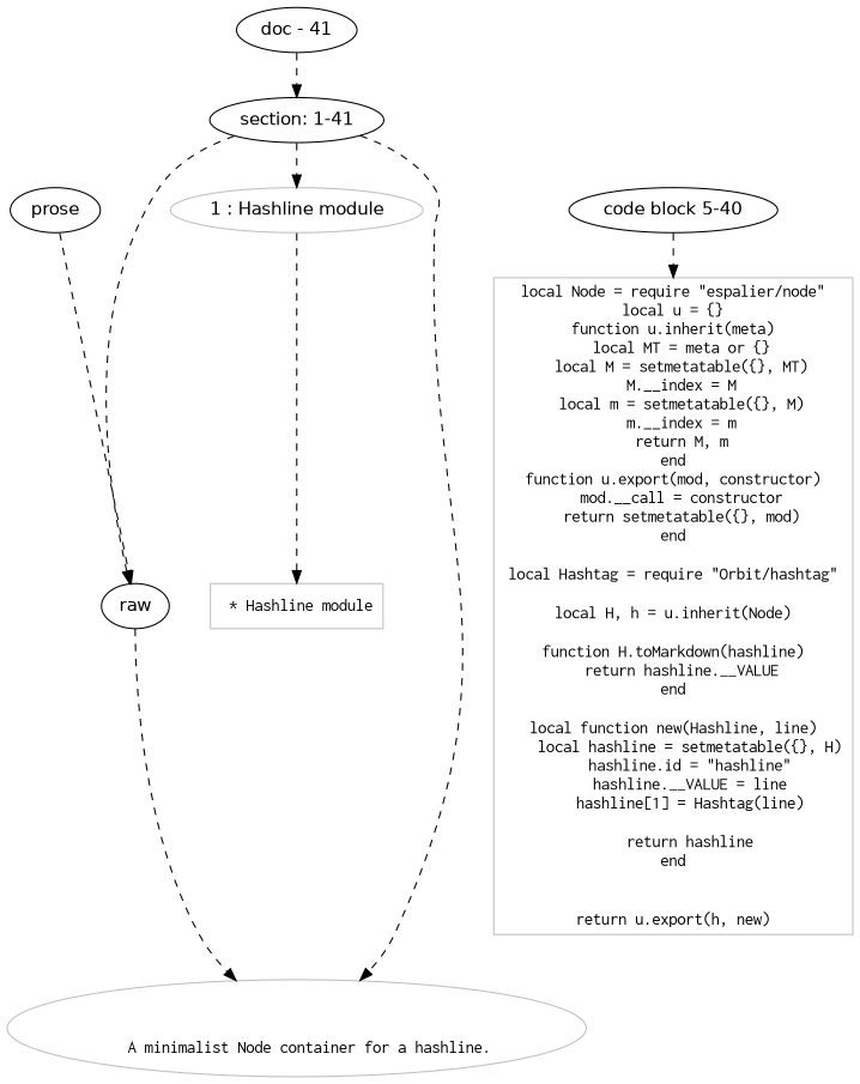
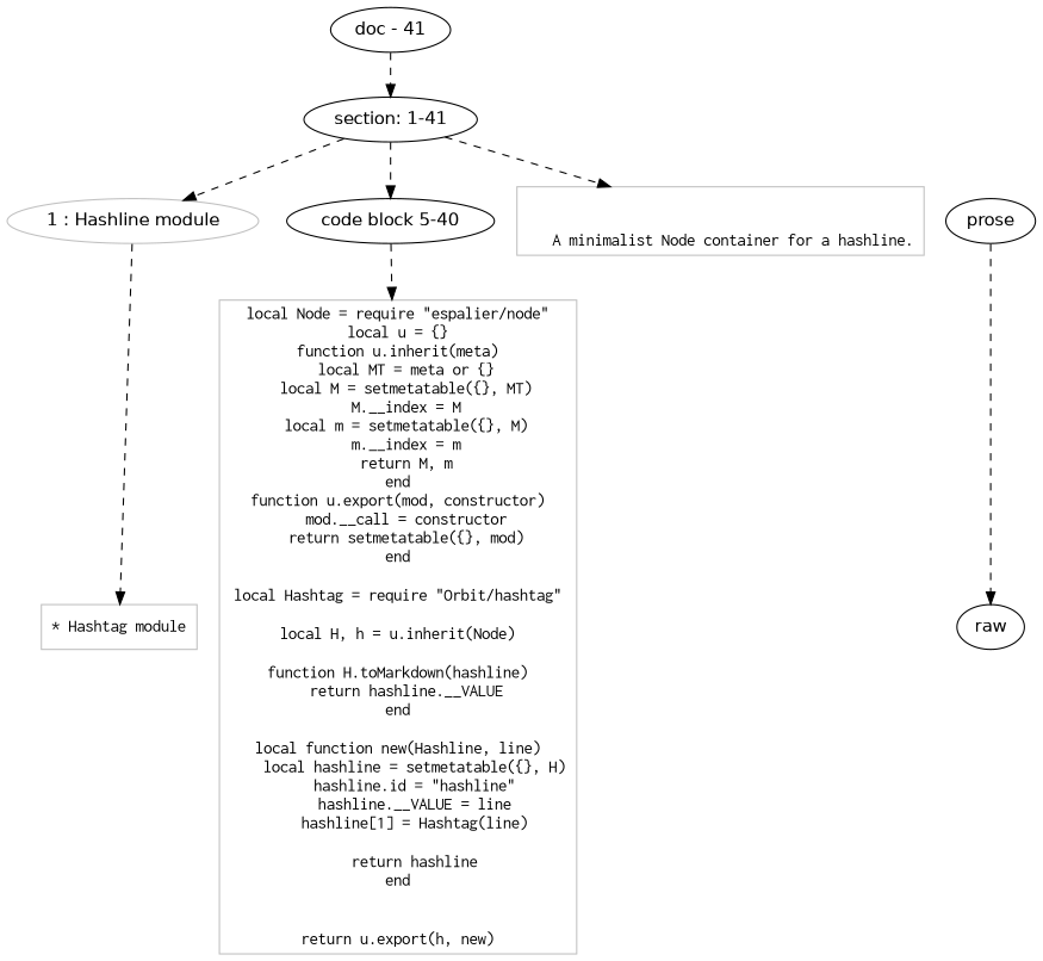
  digraph {
    node [fontname=Helvetica]
    edge [style=dashed]
    n1 [label="section: 1-41"]
    n2 [color=Gray label="1 : Hashline module"]
    n3 [label=prose]
    n4 [label="code block 5-40"]
    n5 [label=raw]
-   n6 [color=Gray fontname=Inconsolata label="\n\n   A minimalist Node container for a hashline.\n" shape=ellipse]
-   n7 [color=Gray fontname=Inconsolata label=" * Hashline module" shape=rectangle]
+   n6 [color=Gray fontname=Inconsolata label="\n\n   A minimalist Node container for a hashline.\n" shape=rectangle]
+   n7 [color=Gray fontname=Inconsolata label="* Hashtag module" shape=rectangle]
    n8 [color=Gray fontname=Inconsolata label="local Node = require \"espalier/node\"\nlocal u = {}\nfunction u.inherit(meta)\n  local MT = meta or {}\n  local M = setmetatable({}, MT)\n  M.__index = M\n  local m = setmetatable({}, M)\n  m.__index = m\n  return M, m\nend\nfunction u.export(mod, constructor)\n  mod.__call = constructor\n  return setmetatable({}, mod)\nend\n\nlocal Hashtag = require \"Orbit/hashtag\"\n\nlocal H, h = u.inherit(Node)\n\nfunction H.toMarkdown(hashline)\n  return hashline.__VALUE\nend\n\nlocal function new(Hashline, line)\n    local hashline = setmetatable({}, H)\n    hashline.id = \"hashline\"\n    hashline.__VALUE = line\n    hashline[1] = Hashtag(line)\n\n    return hashline\nend\n\n\nreturn u.export(h, new)" shape=rectangle]
    n9 [label="doc - 41"]
    subgraph sub_1 {
      rank=same
      n1
    }
    subgraph sub_2 {
      rank=same
      n2
      n3
      n4
    }
    subgraph sub_3 {
      rank=same
      n5
    }
    n1 -> n2
-   n1 -> n5
+   n1 -> n4
    n1 -> n6
    n2 -> n7
    n3 -> n5
    n4 -> n8
-   n5 -> n6
    n9 -> n1
  }
